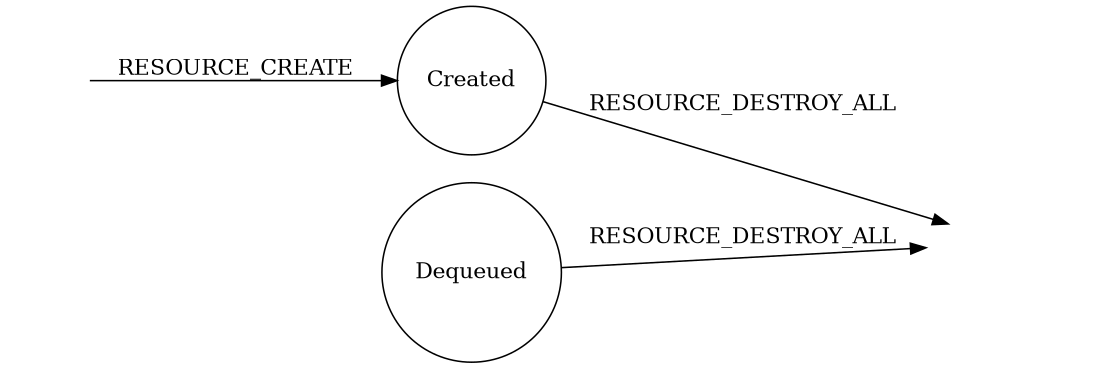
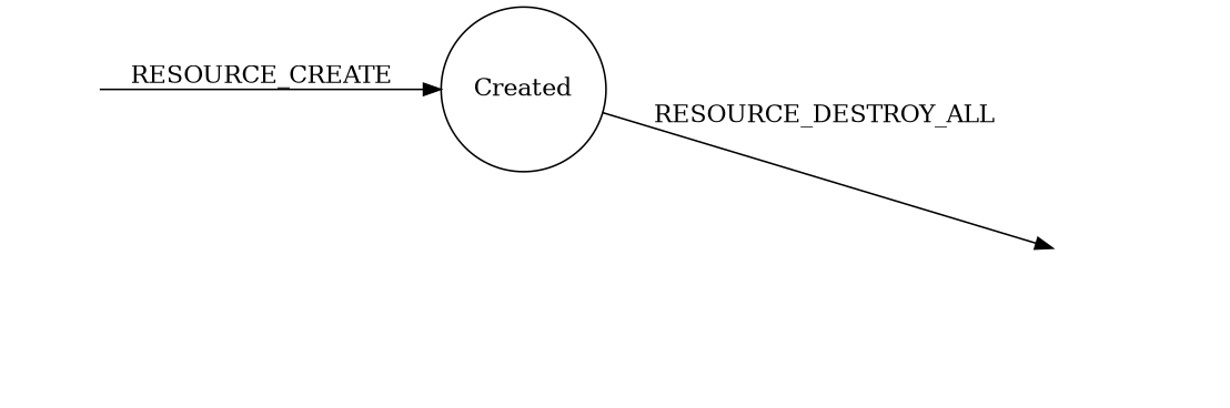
  digraph {
    rankdir=LR
    init [style=invis]
    n2 [label=Created shape=circle]
    destroyed [style=invis]
-   n4 [label=Dequeued shape=circle]
    init -> n2 [label=RESOURCE_CREATE]
    n2 -> destroyed [label=RESOURCE_DESTROY_ALL]
-   n4 -> destroyed [label=RESOURCE_DESTROY_ALL]
  }
